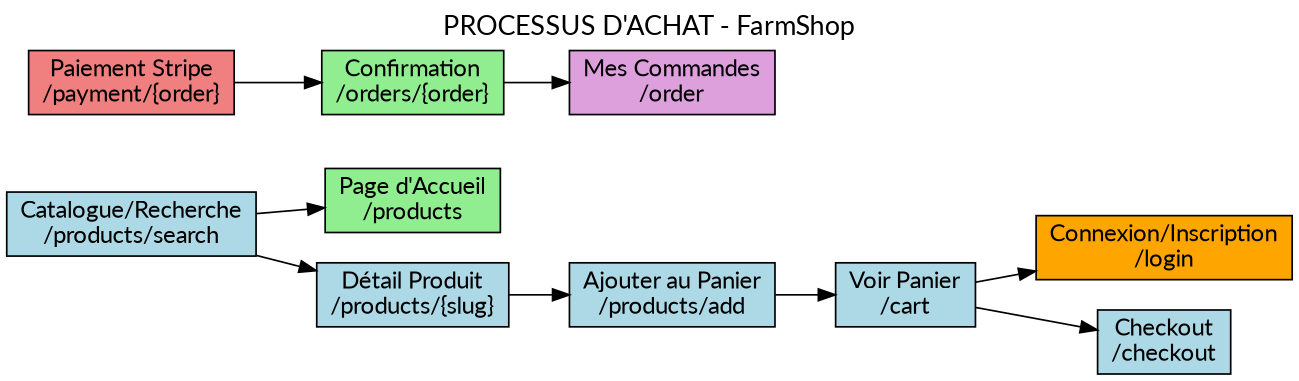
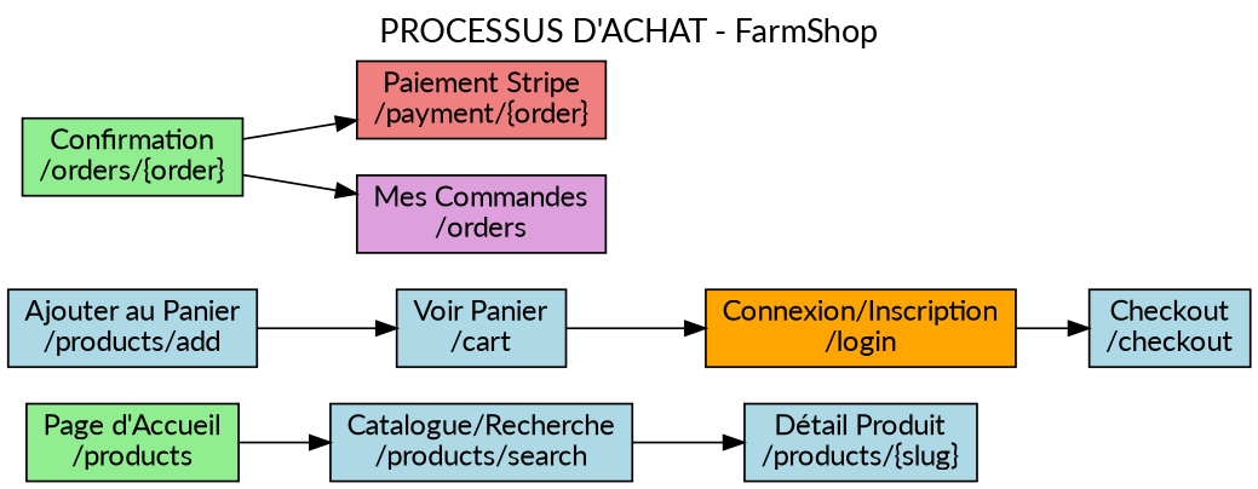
  digraph {
    fontname=Lato
    fontsize=16
    label="PROCESSUS D'ACHAT - FarmShop"
    labelloc=t
    rankdir=LR
    node [fillcolor=lightblue fontname=Lato shape=box style=filled]
    edge [fontname=Lato]
    n1 [fillcolor=lightgreen label="Page d'Accueil\n/products"]
    n2 [label="Catalogue/Recherche\n/products/search"]
    n3 [label="Détail Produit\n/products/{slug}"]
    n4 [label="Ajouter au Panier\n/products/add"]
    n5 [label="Voir Panier\n/cart"]
    n6 [fillcolor=orange label="Connexion/Inscription\n/login"]
    n7 [label="Checkout\n/checkout"]
    n8 [fillcolor=lightcoral label="Paiement Stripe\n/payment/{order}"]
    n9 [fillcolor=lightgreen label="Confirmation\n/orders/{order}"]
-   n10 [fillcolor=plum label="Mes Commandes\n/order"]
-   n2 -> n1
+   n10 [fillcolor=plum label="Mes Commandes\n/orders"]
+   n1 -> n2
    n2 -> n3
-   n3 -> n4
    n4 -> n5
    n5 -> n6
-   n5 -> n7
-   n8 -> n9
+   n6 -> n7
+   n9 -> n8
    n9 -> n10
  }
